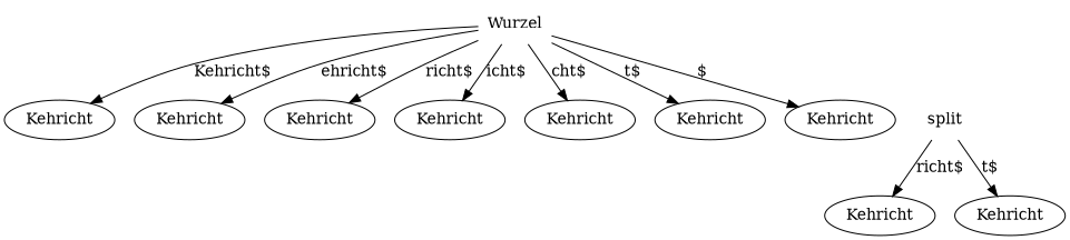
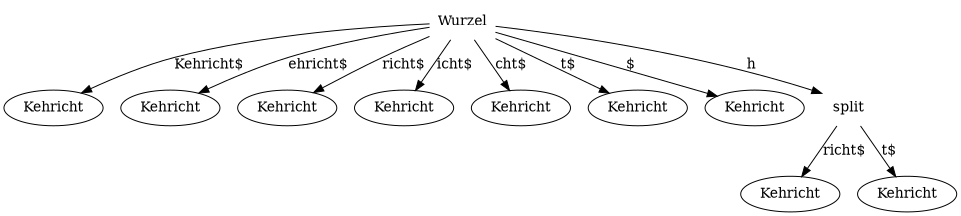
  digraph {
    Wurzel [shape=plaintext]
    n2 [label=Kehricht]
    n3 [label=Kehricht]
    n4 [label=Kehricht]
    n5 [label=Kehricht]
    n6 [label=Kehricht]
    n7 [label=Kehricht]
    n8 [label=Kehricht]
    split [shape=plaintext]
    n10 [label=Kehricht]
    n11 [label=Kehricht]
    Wurzel -> n2 [label="Kehricht$"]
    Wurzel -> n3 [label="ehricht$"]
    Wurzel -> n4 [label="richt$"]
    Wurzel -> n5 [label="icht$"]
    Wurzel -> n6 [label="cht$"]
    Wurzel -> n7 [label="t$"]
    Wurzel -> n8 [label="$"]
+   Wurzel -> split [label=h]
    split -> n10 [label="richt$"]
    split -> n11 [label="t$"]
  }
